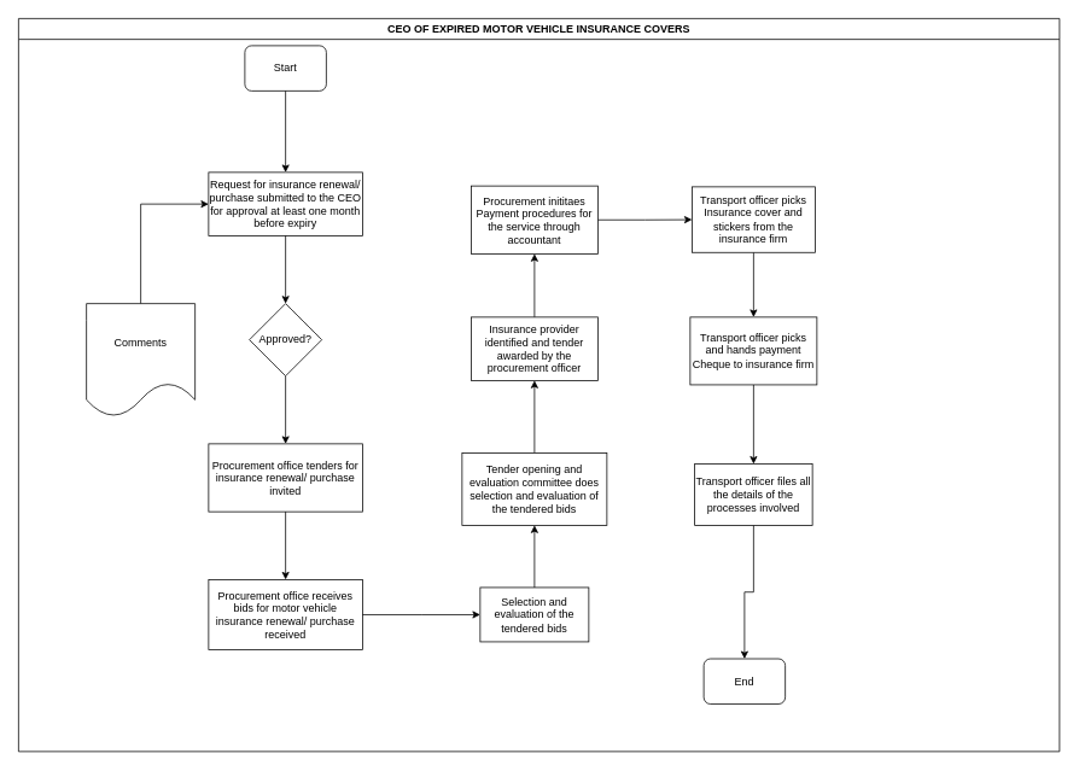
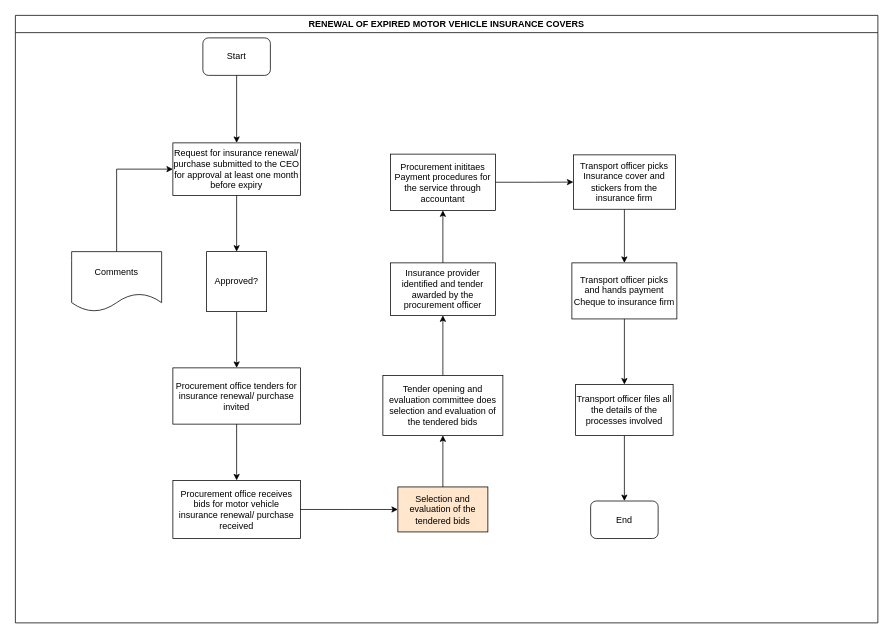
  <mxCell id="0" />
  <mxCell id="1" parent="0" />
- <mxCell id="2" value="CEO OF EXPIRED MOTOR VEHICLE INSURANCE COVERS" style="swimlane;" vertex="1" parent="1"><mxGeometry x="20" y="20" width="1150" height="810" as="geometry" /></mxCell>
+ <mxCell id="2" value="RENEWAL OF EXPIRED MOTOR VEHICLE INSURANCE COVERS" style="swimlane;" vertex="1" parent="1"><mxGeometry x="20" y="20" width="1150" height="810" as="geometry" /></mxCell>
  <mxCell id="3" value="Start" style="rounded=1;whiteSpace=wrap;html=1;" vertex="1" parent="2"><mxGeometry x="250" y="30" width="90" height="50" as="geometry" /></mxCell>
  <mxCell id="4" value="Request for insurance renewal/ purchase submitted to the CEO for approval at least one month before expiry" style="rounded=0;whiteSpace=wrap;html=1;" vertex="1" parent="2"><mxGeometry x="210" y="170" width="170" height="70" as="geometry" /></mxCell>
  <mxCell id="5" value="" style="edgeStyle=orthogonalEdgeStyle;rounded=0;orthogonalLoop=1;jettySize=auto;html=1;" edge="1" parent="2" source="3" target="4"><mxGeometry relative="1" as="geometry"><mxPoint x="295" y="165" as="targetPoint" /></mxGeometry></mxCell>
  <mxCell id="6" value="Procurement office tenders for insurance renewal/ purchase invited" style="whiteSpace=wrap;html=1;rounded=0;" vertex="1" parent="2"><mxGeometry x="210" y="470" width="170" height="75" as="geometry" /></mxCell>
  <mxCell id="7" value="Procurement office receives bids for motor vehicle insurance renewal/ purchase received" style="whiteSpace=wrap;html=1;rounded=0;" vertex="1" parent="2"><mxGeometry x="210" y="620" width="170" height="77.5" as="geometry" /></mxCell>
  <mxCell id="8" value="" style="edgeStyle=orthogonalEdgeStyle;rounded=0;orthogonalLoop=1;jettySize=auto;html=1;" edge="1" parent="2" source="6" target="7"><mxGeometry relative="1" as="geometry" /></mxCell>
- <mxCell id="9" value="Selection and evaluation of the tendered bids" style="whiteSpace=wrap;html=1;rounded=0;" vertex="1" parent="2"><mxGeometry x="510" y="628.75" width="120" height="60" as="geometry" /></mxCell>
+ <mxCell id="9" value="Selection and evaluation of the tendered bids" style="whiteSpace=wrap;html=1;rounded=0;fillColor=#ffe6cc;" vertex="1" parent="2"><mxGeometry x="510" y="628.75" width="120" height="60" as="geometry" /></mxCell>
  <mxCell id="10" value="" style="edgeStyle=orthogonalEdgeStyle;rounded=0;orthogonalLoop=1;jettySize=auto;html=1;" edge="1" parent="2" source="7" target="9"><mxGeometry relative="1" as="geometry" /></mxCell>
- <mxCell id="11" value="End" style="rounded=1;whiteSpace=wrap;html=1;" vertex="1" parent="2"><mxGeometry x="757" y="707.5" width="90" height="50" as="geometry" /></mxCell>
+ <mxCell id="11" value="End" style="rounded=1;whiteSpace=wrap;html=1;" vertex="1" parent="2"><mxGeometry x="767" y="647.5" width="90" height="50" as="geometry" /></mxCell>
  <mxCell id="12" value="" style="edgeStyle=orthogonalEdgeStyle;rounded=0;orthogonalLoop=1;jettySize=auto;html=1;" edge="1" parent="1" source="13" target="6"><mxGeometry relative="1" as="geometry" /></mxCell>
- <mxCell id="13" value="Approved?" style="rhombus;whiteSpace=wrap;html=1;rounded=0;" vertex="1" parent="1"><mxGeometry x="275" y="335" width="80" height="80" as="geometry" /></mxCell>
+ <mxCell id="13" value="Approved?" style="whiteSpace=wrap;html=1;rounded=0;" vertex="1" parent="1"><mxGeometry x="275" y="335" width="80" height="80" as="geometry" /></mxCell>
  <mxCell id="14" value="" style="edgeStyle=orthogonalEdgeStyle;rounded=0;orthogonalLoop=1;jettySize=auto;html=1;" edge="1" parent="1" source="4" target="13"><mxGeometry relative="1" as="geometry" /></mxCell>
  <mxCell id="15" value="" style="edgeStyle=orthogonalEdgeStyle;rounded=0;orthogonalLoop=1;jettySize=auto;html=1;entryX=0;entryY=0.5;entryDx=0;entryDy=0;" edge="1" parent="1" source="16" target="4"><mxGeometry relative="1" as="geometry"><mxPoint x="155" y="255" as="targetPoint" /><Array as="points"><mxPoint x="155" y="225" /></Array></mxGeometry></mxCell>
- <mxCell id="16" value="Comments" style="shape=document;whiteSpace=wrap;html=1;boundedLbl=1;rounded=0;" vertex="1" parent="1"><mxGeometry x="95" y="335" width="120" height="125" as="geometry" /></mxCell>
+ <mxCell id="16" value="Comments" style="shape=document;whiteSpace=wrap;html=1;boundedLbl=1;rounded=0;" vertex="1" parent="1"><mxGeometry x="95" y="335" width="120" height="80" as="geometry" /></mxCell>
  <mxCell id="17" value="" style="edgeStyle=orthogonalEdgeStyle;rounded=0;orthogonalLoop=1;jettySize=auto;html=1;" edge="1" parent="1" source="18" target="21"><mxGeometry relative="1" as="geometry" /></mxCell>
  <mxCell id="18" value="Tender opening and evaluation committee does selection and evaluation of the tendered bids" style="whiteSpace=wrap;html=1;rounded=0;" vertex="1" parent="1"><mxGeometry x="510" y="500" width="160" height="80" as="geometry" /></mxCell>
  <mxCell id="19" value="" style="edgeStyle=orthogonalEdgeStyle;rounded=0;orthogonalLoop=1;jettySize=auto;html=1;" edge="1" parent="1" source="9" target="18"><mxGeometry relative="1" as="geometry" /></mxCell>
  <mxCell id="20" value="" style="edgeStyle=orthogonalEdgeStyle;rounded=0;orthogonalLoop=1;jettySize=auto;html=1;" edge="1" parent="1" source="21" target="23"><mxGeometry relative="1" as="geometry" /></mxCell>
  <mxCell id="21" value="Insurance provider identified and tender awarded by the procurement officer" style="whiteSpace=wrap;html=1;rounded=0;" vertex="1" parent="1"><mxGeometry x="520" y="350" width="140" height="70" as="geometry" /></mxCell>
  <mxCell id="22" value="" style="edgeStyle=orthogonalEdgeStyle;rounded=0;orthogonalLoop=1;jettySize=auto;html=1;" edge="1" parent="1" source="23" target="25"><mxGeometry relative="1" as="geometry" /></mxCell>
  <mxCell id="23" value="Procurement inititaes Payment procedures for the service through accountant" style="whiteSpace=wrap;html=1;rounded=0;" vertex="1" parent="1"><mxGeometry x="520" y="205" width="140" height="75" as="geometry" /></mxCell>
  <mxCell id="24" value="" style="edgeStyle=orthogonalEdgeStyle;rounded=0;orthogonalLoop=1;jettySize=auto;html=1;" edge="1" parent="1" source="25" target="27"><mxGeometry relative="1" as="geometry" /></mxCell>
  <mxCell id="25" value="Transport officer picks Insurance cover and stickers from the insurance firm" style="whiteSpace=wrap;html=1;rounded=0;" vertex="1" parent="1"><mxGeometry x="764" y="206" width="136" height="72.5" as="geometry" /></mxCell>
  <mxCell id="26" value="" style="edgeStyle=orthogonalEdgeStyle;rounded=0;orthogonalLoop=1;jettySize=auto;html=1;" edge="1" parent="1" source="27" target="29"><mxGeometry relative="1" as="geometry" /></mxCell>
  <mxCell id="27" value="Transport officer picks and hands payment Cheque to insurance firm" style="whiteSpace=wrap;html=1;rounded=0;" vertex="1" parent="1"><mxGeometry x="762" y="350" width="140" height="74.75" as="geometry" /></mxCell>
  <mxCell id="28" value="" style="edgeStyle=orthogonalEdgeStyle;rounded=0;orthogonalLoop=1;jettySize=auto;html=1;entryX=0.5;entryY=0;entryDx=0;entryDy=0;" edge="1" parent="1" source="29" target="11"><mxGeometry relative="1" as="geometry"><mxPoint x="832" y="663.95" as="targetPoint" /></mxGeometry></mxCell>
  <mxCell id="29" value="Transport officer files all the details of the processes involved" style="whiteSpace=wrap;html=1;rounded=0;" vertex="1" parent="1"><mxGeometry x="767" y="512.13" width="130" height="67.88" as="geometry" /></mxCell>
